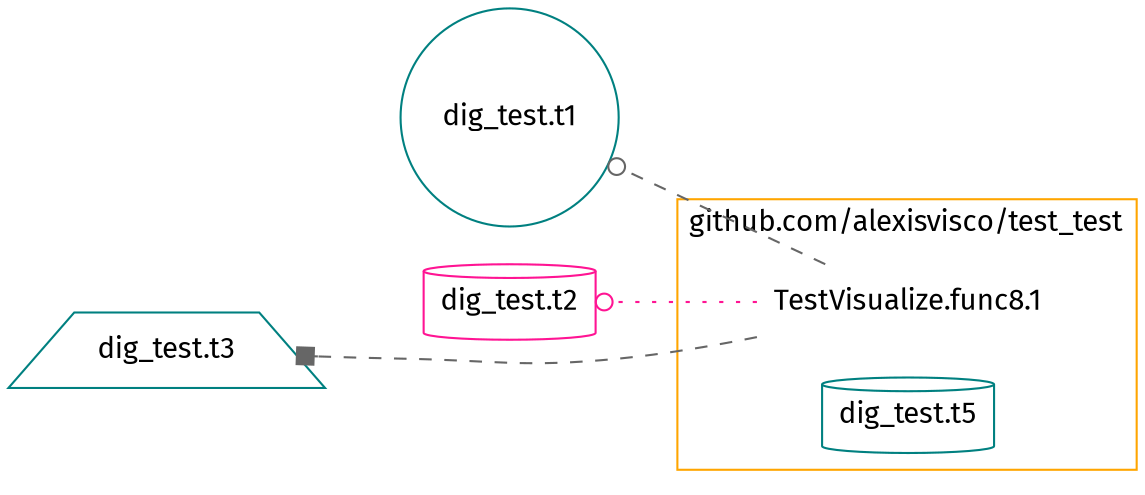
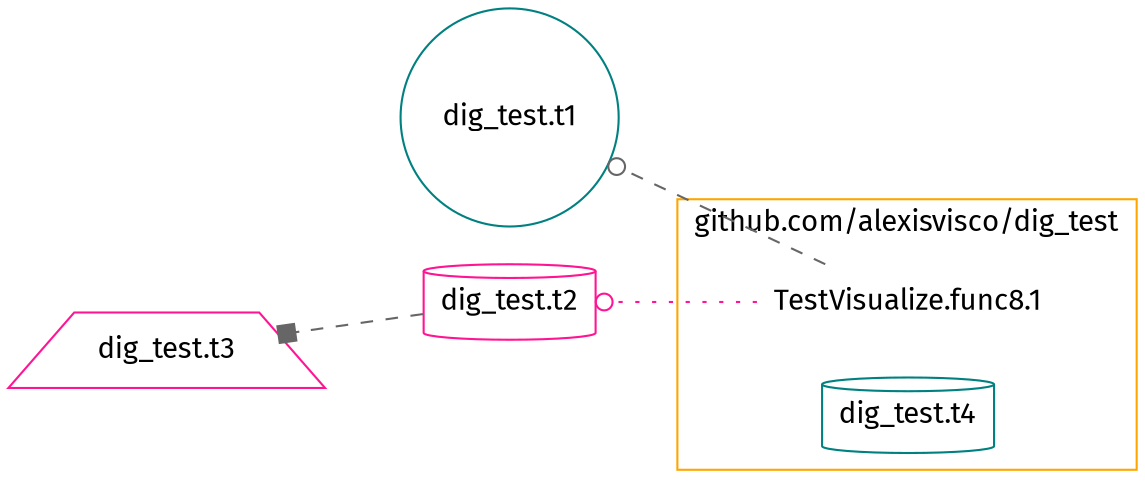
  digraph {
    compound=true
    fontname="Fira Sans"
    rankdir=RL
    node [color=teal fontname="Fira Sans" shape=cylinder]
    edge [arrowhead=odot color=gray40 fontname="Fira Sans" style=dashed]
    n1 [label="TestVisualize.func8.1" shape=plaintext]
-   n2 [label="dig_test.t5"]
+   n2 [label="dig_test.t4"]
    "dig_test.t1" [shape=circle]
    "dig_test.t2" [color=deeppink]
-   "dig_test.t3" [shape=trapezium]
+   "dig_test.t3" [color=deeppink shape=trapezium]
    subgraph cluster_1 {
      color=orange
-     label="github.com/alexisvisco/test_test"
+     label="github.com/alexisvisco/dig_test"
      n1
      n2
    }
    n1 -> "dig_test.t1"
    n1 -> "dig_test.t2" [color=deeppink style=dotted]
-   n1 -> "dig_test.t3" [arrowhead=box]
+   "dig_test.t2" -> "dig_test.t3" [arrowhead=box]
  }
